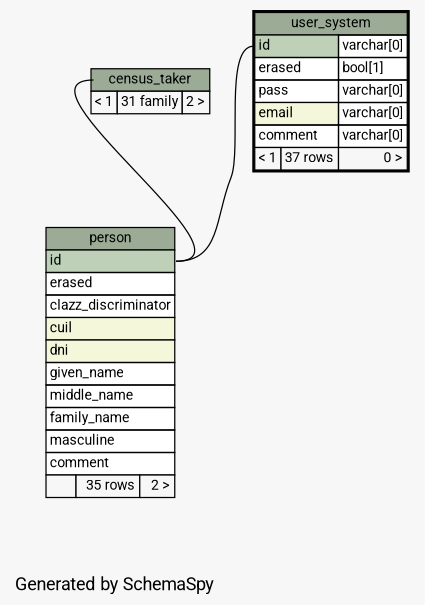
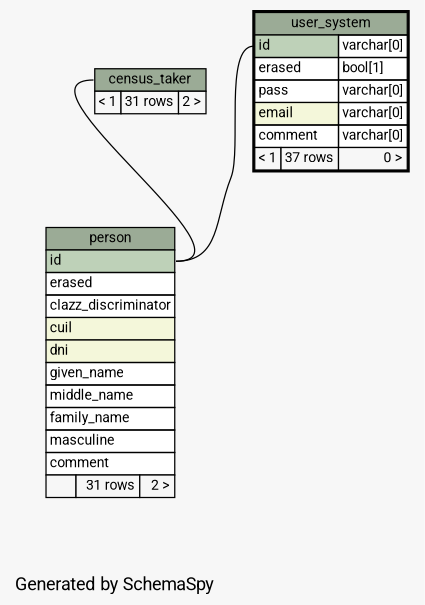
  digraph {
    bgcolor="#f7f7f7"
    fontname=Roboto
    label="\nGenerated by SchemaSpy"
    labeljust=l
    rankdir=TB
    node [fontname=Roboto fontsize=11 shape=plaintext]
    edge [arrowhead=none arrowsize=0.8 arrowtail=tee fontname=Roboto headport="id:e"]
-   n1 [label=<     <TABLE BORDER="0" CELLBORDER="1" CELLSPACING="0" BGCOLOR="#ffffff">       <TR><TD PORT="census_taker.heading" COLSPAN="3" BGCOLOR="#9bab96" ALIGN="CENTER">census_taker</TD></TR>       <TR><TD ALIGN="LEFT" BGCOLOR="#f7f7f7">&lt; 1</TD><TD ALIGN="RIGHT" BGCOLOR="#f7f7f7">31 family</TD><TD ALIGN="RIGHT" BGCOLOR="#f7f7f7">2 &gt;</TD></TR>     </TABLE>>]
-   n2 [label=<     <TABLE BORDER="0" CELLBORDER="1" CELLSPACING="0" BGCOLOR="#ffffff">       <TR><TD PORT="person.heading" COLSPAN="3" BGCOLOR="#9bab96" ALIGN="CENTER">person</TD></TR>       <TR><TD PORT="id" COLSPAN="3" BGCOLOR="#bed1b8" ALIGN="LEFT">id</TD></TR>       <TR><TD PORT="erased" COLSPAN="3" ALIGN="LEFT">erased</TD></TR>       <TR><TD PORT="clazz_discriminator" COLSPAN="3" ALIGN="LEFT">clazz_discriminator</TD></TR>       <TR><TD PORT="cuil" COLSPAN="3" BGCOLOR="#f4f7da" ALIGN="LEFT">cuil</TD></TR>       <TR><TD PORT="dni" COLSPAN="3" BGCOLOR="#f4f7da" ALIGN="LEFT">dni</TD></TR>       <TR><TD PORT="given_name" COLSPAN="3" ALIGN="LEFT">given_name</TD></TR>       <TR><TD PORT="middle_name" COLSPAN="3" ALIGN="LEFT">middle_name</TD></TR>       <TR><TD PORT="family_name" COLSPAN="3" ALIGN="LEFT">family_name</TD></TR>       <TR><TD PORT="masculine" COLSPAN="3" ALIGN="LEFT">masculine</TD></TR>       <TR><TD PORT="comment" COLSPAN="3" ALIGN="LEFT">comment</TD></TR>       <TR><TD ALIGN="LEFT" BGCOLOR="#f7f7f7">  </TD><TD ALIGN="RIGHT" BGCOLOR="#f7f7f7">35 rows</TD><TD ALIGN="RIGHT" BGCOLOR="#f7f7f7">2 &gt;</TD></TR>     </TABLE>>]
+   n1 [label=<     <TABLE BORDER="0" CELLBORDER="1" CELLSPACING="0" BGCOLOR="#ffffff">       <TR><TD PORT="census_taker.heading" COLSPAN="3" BGCOLOR="#9bab96" ALIGN="CENTER">census_taker</TD></TR>       <TR><TD ALIGN="LEFT" BGCOLOR="#f7f7f7">&lt; 1</TD><TD ALIGN="RIGHT" BGCOLOR="#f7f7f7">31 rows</TD><TD ALIGN="RIGHT" BGCOLOR="#f7f7f7">2 &gt;</TD></TR>     </TABLE>>]
+   n2 [label=<     <TABLE BORDER="0" CELLBORDER="1" CELLSPACING="0" BGCOLOR="#ffffff">       <TR><TD PORT="person.heading" COLSPAN="3" BGCOLOR="#9bab96" ALIGN="CENTER">person</TD></TR>       <TR><TD PORT="id" COLSPAN="3" BGCOLOR="#bed1b8" ALIGN="LEFT">id</TD></TR>       <TR><TD PORT="erased" COLSPAN="3" ALIGN="LEFT">erased</TD></TR>       <TR><TD PORT="clazz_discriminator" COLSPAN="3" ALIGN="LEFT">clazz_discriminator</TD></TR>       <TR><TD PORT="cuil" COLSPAN="3" BGCOLOR="#f4f7da" ALIGN="LEFT">cuil</TD></TR>       <TR><TD PORT="dni" COLSPAN="3" BGCOLOR="#f4f7da" ALIGN="LEFT">dni</TD></TR>       <TR><TD PORT="given_name" COLSPAN="3" ALIGN="LEFT">given_name</TD></TR>       <TR><TD PORT="middle_name" COLSPAN="3" ALIGN="LEFT">middle_name</TD></TR>       <TR><TD PORT="family_name" COLSPAN="3" ALIGN="LEFT">family_name</TD></TR>       <TR><TD PORT="masculine" COLSPAN="3" ALIGN="LEFT">masculine</TD></TR>       <TR><TD PORT="comment" COLSPAN="3" ALIGN="LEFT">comment</TD></TR>       <TR><TD ALIGN="LEFT" BGCOLOR="#f7f7f7">  </TD><TD ALIGN="RIGHT" BGCOLOR="#f7f7f7">31 rows</TD><TD ALIGN="RIGHT" BGCOLOR="#f7f7f7">2 &gt;</TD></TR>     </TABLE>>]
    n3 [label=<     <TABLE BORDER="2" CELLBORDER="1" CELLSPACING="0" BGCOLOR="#ffffff">       <TR><TD PORT="user_system.heading" COLSPAN="3" BGCOLOR="#9bab96" ALIGN="CENTER">user_system</TD></TR>       <TR><TD PORT="id" COLSPAN="2" BGCOLOR="#bed1b8" ALIGN="LEFT">id</TD><TD PORT="id.type" ALIGN="LEFT">varchar[0]</TD></TR>       <TR><TD PORT="erased" COLSPAN="2" ALIGN="LEFT">erased</TD><TD PORT="erased.type" ALIGN="LEFT">bool[1]</TD></TR>       <TR><TD PORT="pass" COLSPAN="2" ALIGN="LEFT">pass</TD><TD PORT="pass.type" ALIGN="LEFT">varchar[0]</TD></TR>       <TR><TD PORT="email" COLSPAN="2" BGCOLOR="#f4f7da" ALIGN="LEFT">email</TD><TD PORT="email.type" ALIGN="LEFT">varchar[0]</TD></TR>       <TR><TD PORT="comment" COLSPAN="2" ALIGN="LEFT">comment</TD><TD PORT="comment.type" ALIGN="LEFT">varchar[0]</TD></TR>       <TR><TD ALIGN="LEFT" BGCOLOR="#f7f7f7">&lt; 1</TD><TD ALIGN="RIGHT" BGCOLOR="#f7f7f7">37 rows</TD><TD ALIGN="RIGHT" BGCOLOR="#f7f7f7">0 &gt;</TD></TR>     </TABLE>>]
    n1 -> n2 [tailport="census_taker.heading:w"]
    n3 -> n2 [tailport="id:w"]
  }
